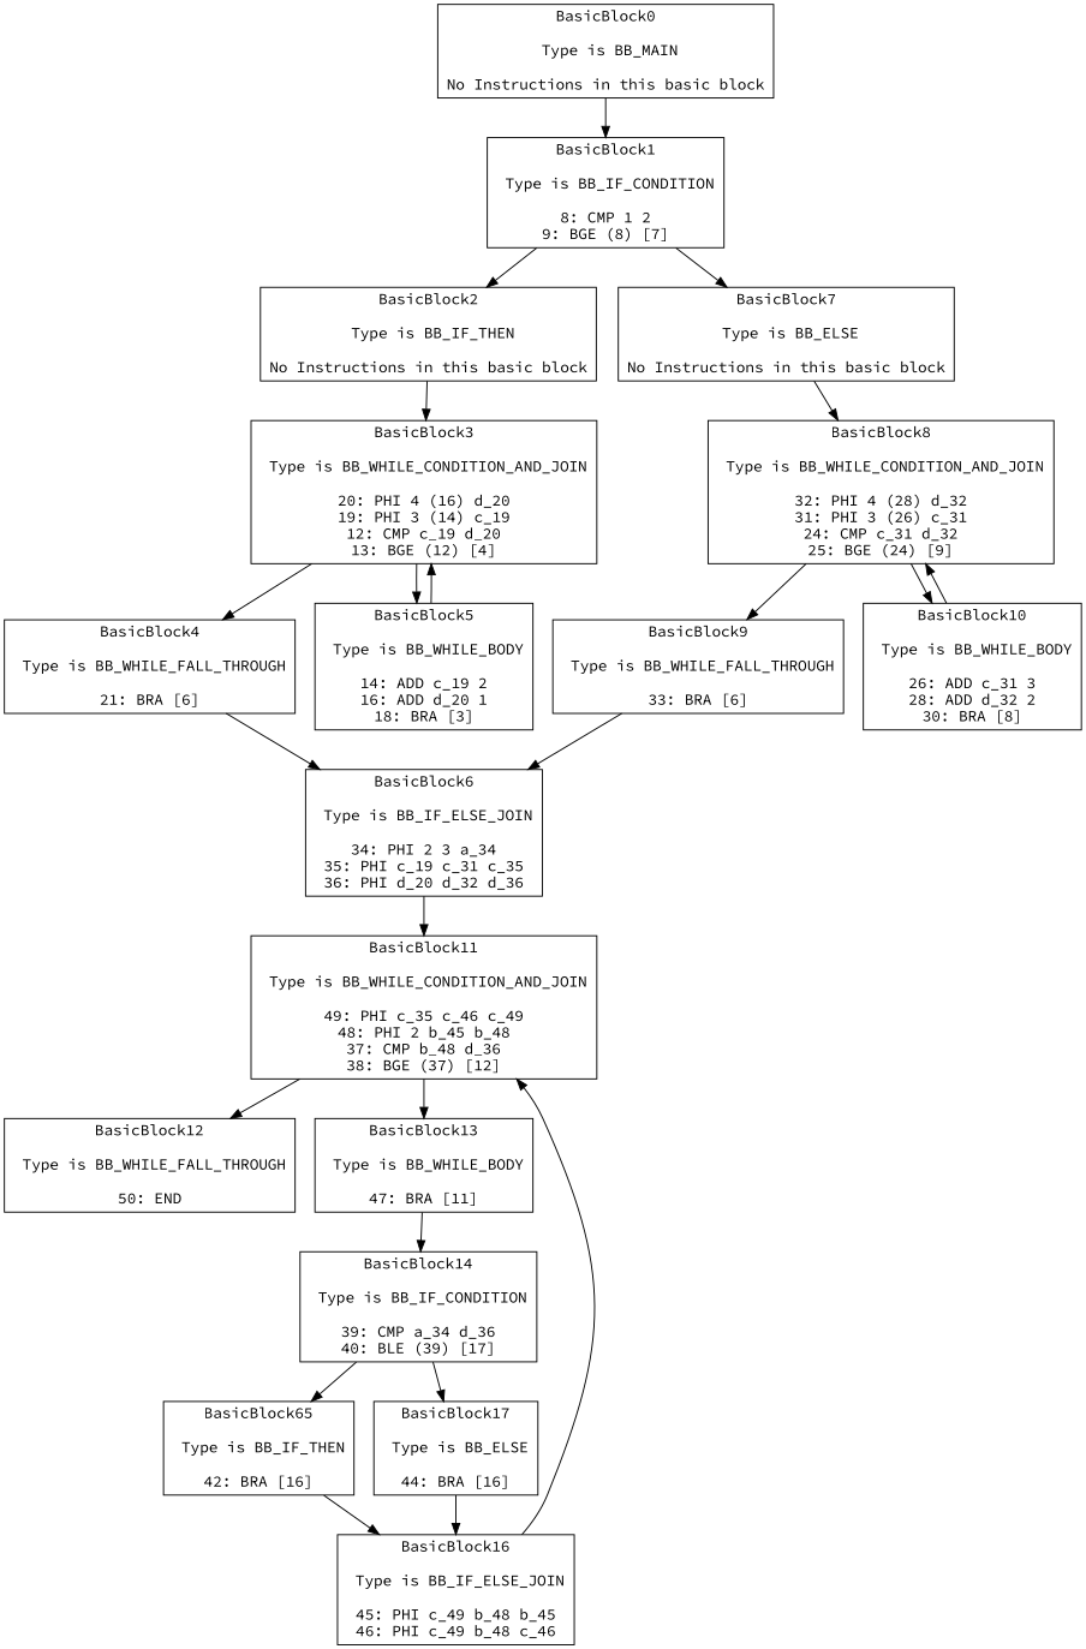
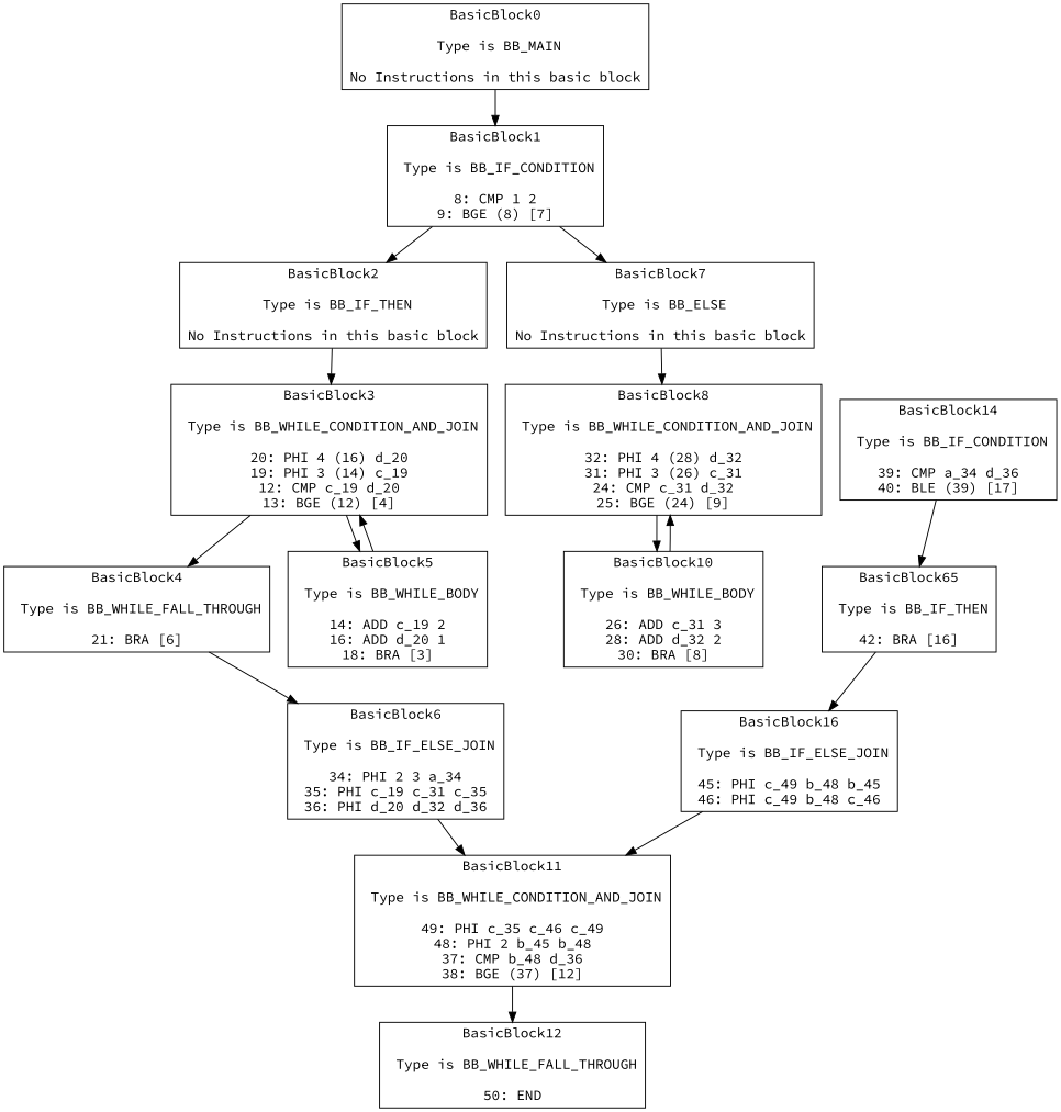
  digraph {
    fontname="Source Code Pro"
    node [fontname="Source Code Pro" shape=box]
    edge [fontname="Source Code Pro"]
    n1 [label="BasicBlock0\n\n Type is BB_MAIN\n\nNo Instructions in this basic block\n"]
    n2 [label="BasicBlock1\n\n Type is BB_IF_CONDITION\n\n8: CMP 1 2\n9: BGE (8) [7]\n"]
    n3 [label="BasicBlock2\n\n Type is BB_IF_THEN\n\nNo Instructions in this basic block\n"]
    n4 [label="BasicBlock7\n\n Type is BB_ELSE\n\nNo Instructions in this basic block\n"]
    n5 [label="BasicBlock3\n\n Type is BB_WHILE_CONDITION_AND_JOIN\n\n20: PHI 4 (16) d_20\n19: PHI 3 (14) c_19\n12: CMP c_19 d_20\n13: BGE (12) [4]\n"]
    n6 [label="BasicBlock8\n\n Type is BB_WHILE_CONDITION_AND_JOIN\n\n32: PHI 4 (28) d_32\n31: PHI 3 (26) c_31\n24: CMP c_31 d_32\n25: BGE (24) [9]\n"]
    n7 [label="BasicBlock4\n\n Type is BB_WHILE_FALL_THROUGH\n\n21: BRA [6]\n"]
    n8 [label="BasicBlock5\n\n Type is BB_WHILE_BODY\n\n14: ADD c_19 2\n16: ADD d_20 1\n18: BRA [3]\n"]
-   n9 [label="BasicBlock9\n\n Type is BB_WHILE_FALL_THROUGH\n\n33: BRA [6]\n"]
    n10 [label="BasicBlock10\n\n Type is BB_WHILE_BODY\n\n26: ADD c_31 3\n28: ADD d_32 2\n30: BRA [8]\n"]
    n11 [label="BasicBlock6\n\n Type is BB_IF_ELSE_JOIN\n\n34: PHI 2 3 a_34\n35: PHI c_19 c_31 c_35\n36: PHI d_20 d_32 d_36\n"]
    n12 [label="BasicBlock11\n\n Type is BB_WHILE_CONDITION_AND_JOIN\n\n49: PHI c_35 c_46 c_49\n48: PHI 2 b_45 b_48\n37: CMP b_48 d_36\n38: BGE (37) [12]\n"]
    n13 [label="BasicBlock12\n\n Type is BB_WHILE_FALL_THROUGH\n\n50: END\n"]
-   n14 [label="BasicBlock13\n\n Type is BB_WHILE_BODY\n\n47: BRA [11]\n"]
    n15 [label="BasicBlock14\n\n Type is BB_IF_CONDITION\n\n39: CMP a_34 d_36\n40: BLE (39) [17]\n"]
    n16 [label="BasicBlock65\n\n Type is BB_IF_THEN\n\n42: BRA [16]\n"]
-   n17 [label="BasicBlock17\n\n Type is BB_ELSE\n\n44: BRA [16]\n"]
    n18 [label="BasicBlock16\n\n Type is BB_IF_ELSE_JOIN\n\n45: PHI c_49 b_48 b_45\n46: PHI c_49 b_48 c_46\n"]
    n1 -> n2
    n2 -> n3
    n2 -> n4
    n3 -> n5
    n4 -> n6
    n5 -> n7
    n5 -> n8
-   n6 -> n9
    n6 -> n10
    n7 -> n11
    n8 -> n5
-   n9 -> n11
    n10 -> n6
    n11 -> n12
    n12 -> n13
-   n12 -> n14
-   n14 -> n15
    n15 -> n16
-   n15 -> n17
    n16 -> n18
-   n17 -> n18
    n18 -> n12
  }
